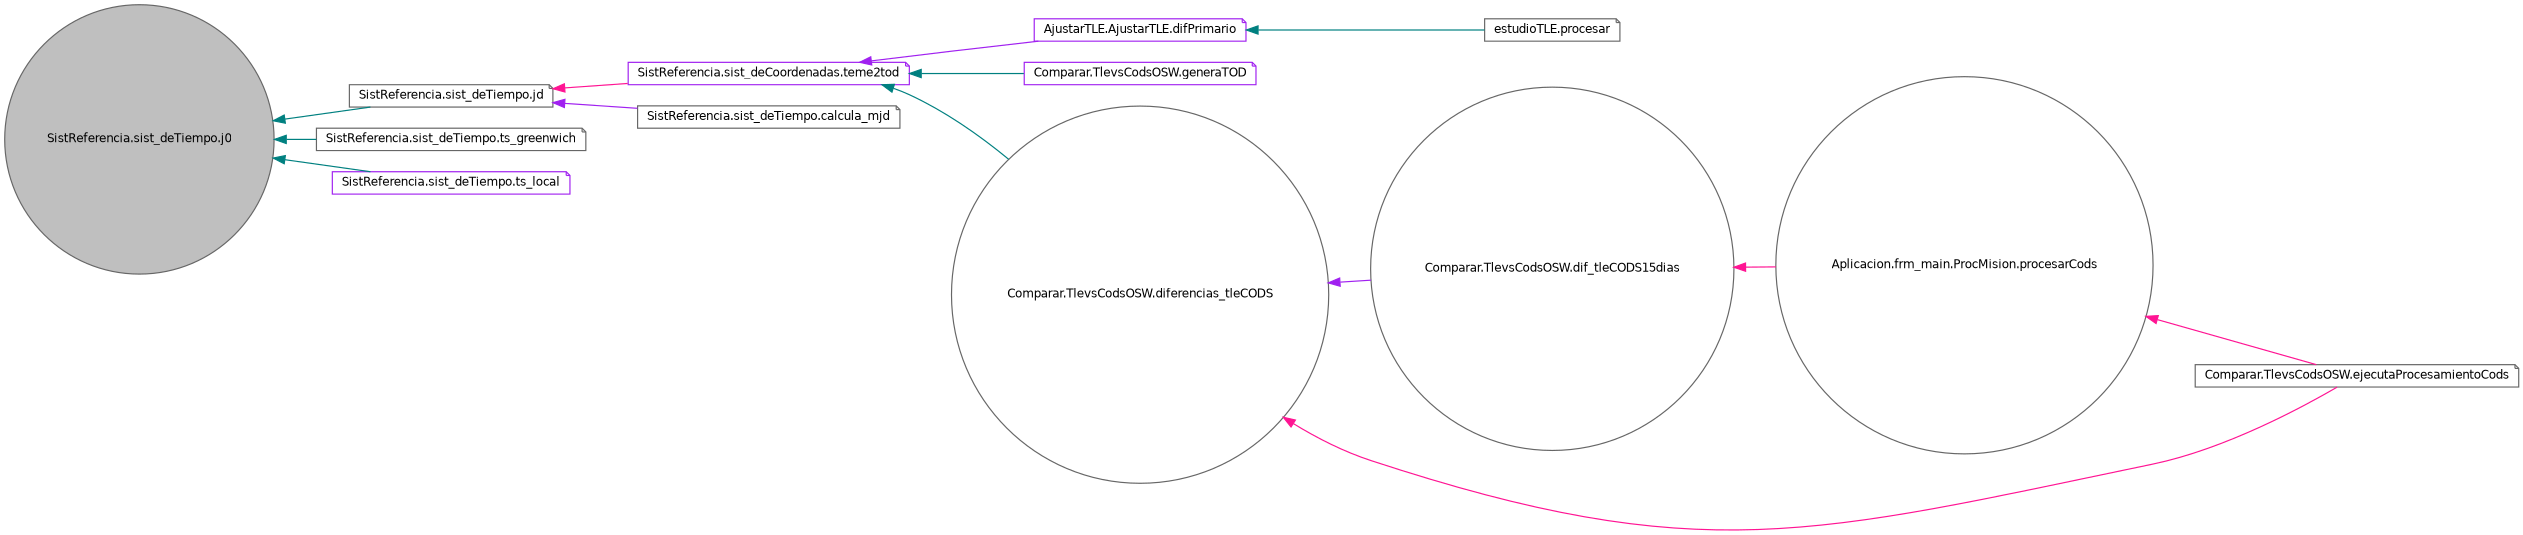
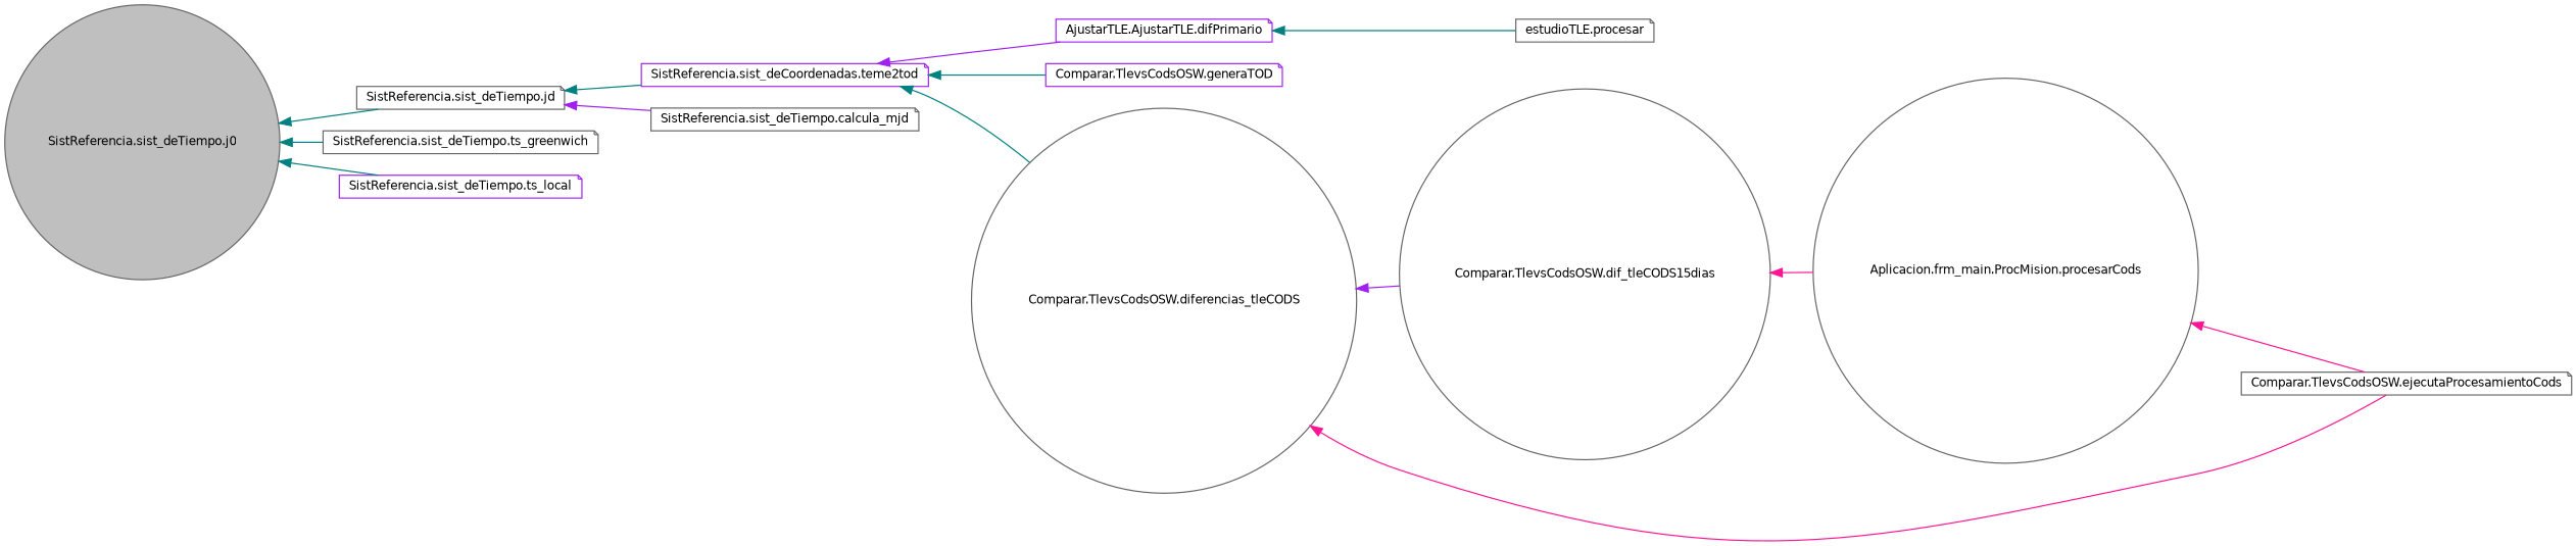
  digraph {
    rankdir=LR
    node [color=gray40 fillcolor=white fontname=Helvetica fontsize=10 shape=note style=filled]
    edge [color=teal dir=back fontname=Helvetica fontsize=10 labelfontname=Helvetica labelfontsize=10 style=solid]
    n1 [fillcolor=grey75 fontcolor=black height=0.2 label="SistReferencia.sist_deTiempo.j0" shape=circle width=0.4]
    n2 [height=0.2 label="SistReferencia.sist_deTiempo.jd" width=0.4]
    n3 [height=0.2 label="SistReferencia.sist_deTiempo.ts_greenwich" width=0.4]
    n4 [color=purple height=0.2 label="SistReferencia.sist_deTiempo.ts_local" width=0.4]
    n5 [color=purple height=0.2 label="SistReferencia.sist_deCoordenadas.teme2tod" width=0.4]
    n6 [height=0.2 label="SistReferencia.sist_deTiempo.calcula_mjd" width=0.4]
    n7 [color=purple height=0.2 label="AjustarTLE.AjustarTLE.difPrimario" width=0.4]
    n8 [color=purple height=0.2 label="Comparar.TlevsCodsOSW.generaTOD" width=0.4]
    n9 [height=0.2 label="Comparar.TlevsCodsOSW.diferencias_tleCODS" shape=circle width=0.4]
    n10 [height=0.2 label="estudioTLE.procesar" width=0.4]
    n11 [height=0.2 label="Comparar.TlevsCodsOSW.dif_tleCODS15dias" shape=circle width=0.4]
    n12 [height=0.2 label="Comparar.TlevsCodsOSW.ejecutaProcesamientoCods" width=0.4]
    n13 [height=0.2 label="Aplicacion.frm_main.ProcMision.procesarCods" shape=circle width=0.4]
    n1 -> n2
    n1 -> n3
    n1 -> n4
-   n2 -> n5 [color=deeppink]
+   n2 -> n5
    n2 -> n6 [color=purple]
    n5 -> n7 [color=purple]
    n5 -> n8
    n5 -> n9
    n7 -> n10
    n9 -> n11 [color=purple]
    n9 -> n12 [color=deeppink]
    n11 -> n13 [color=deeppink]
    n13 -> n12 [color=deeppink]
  }
